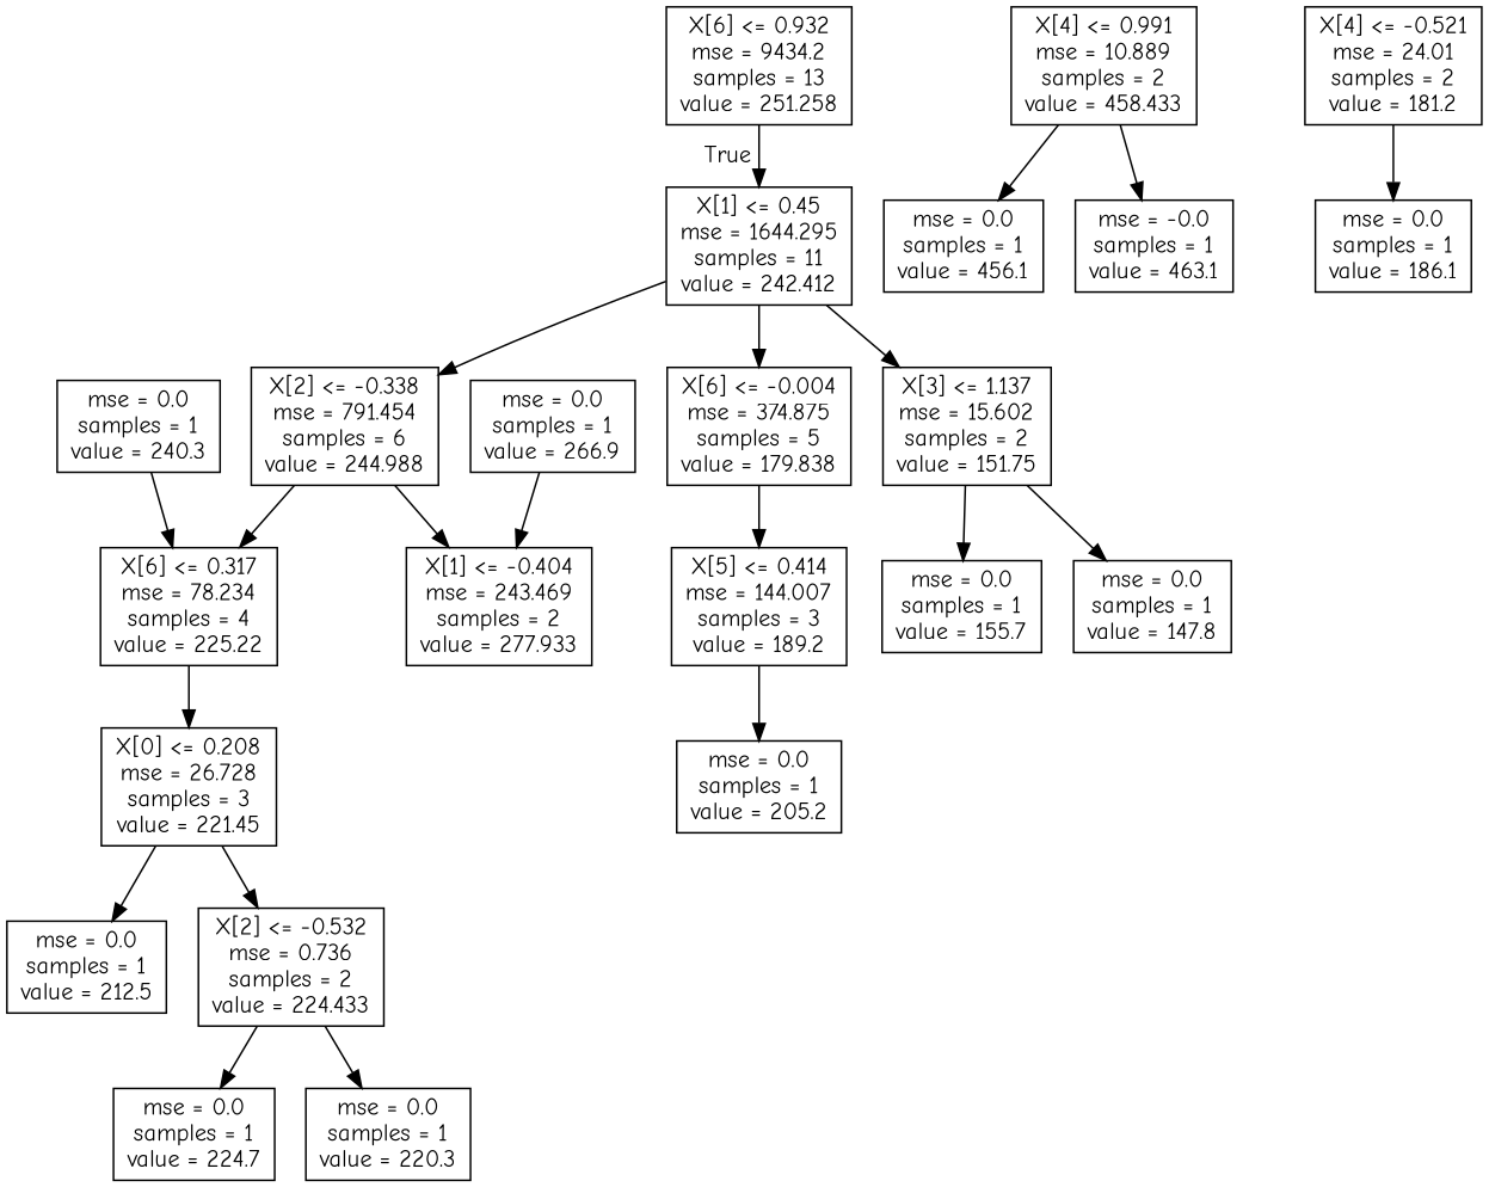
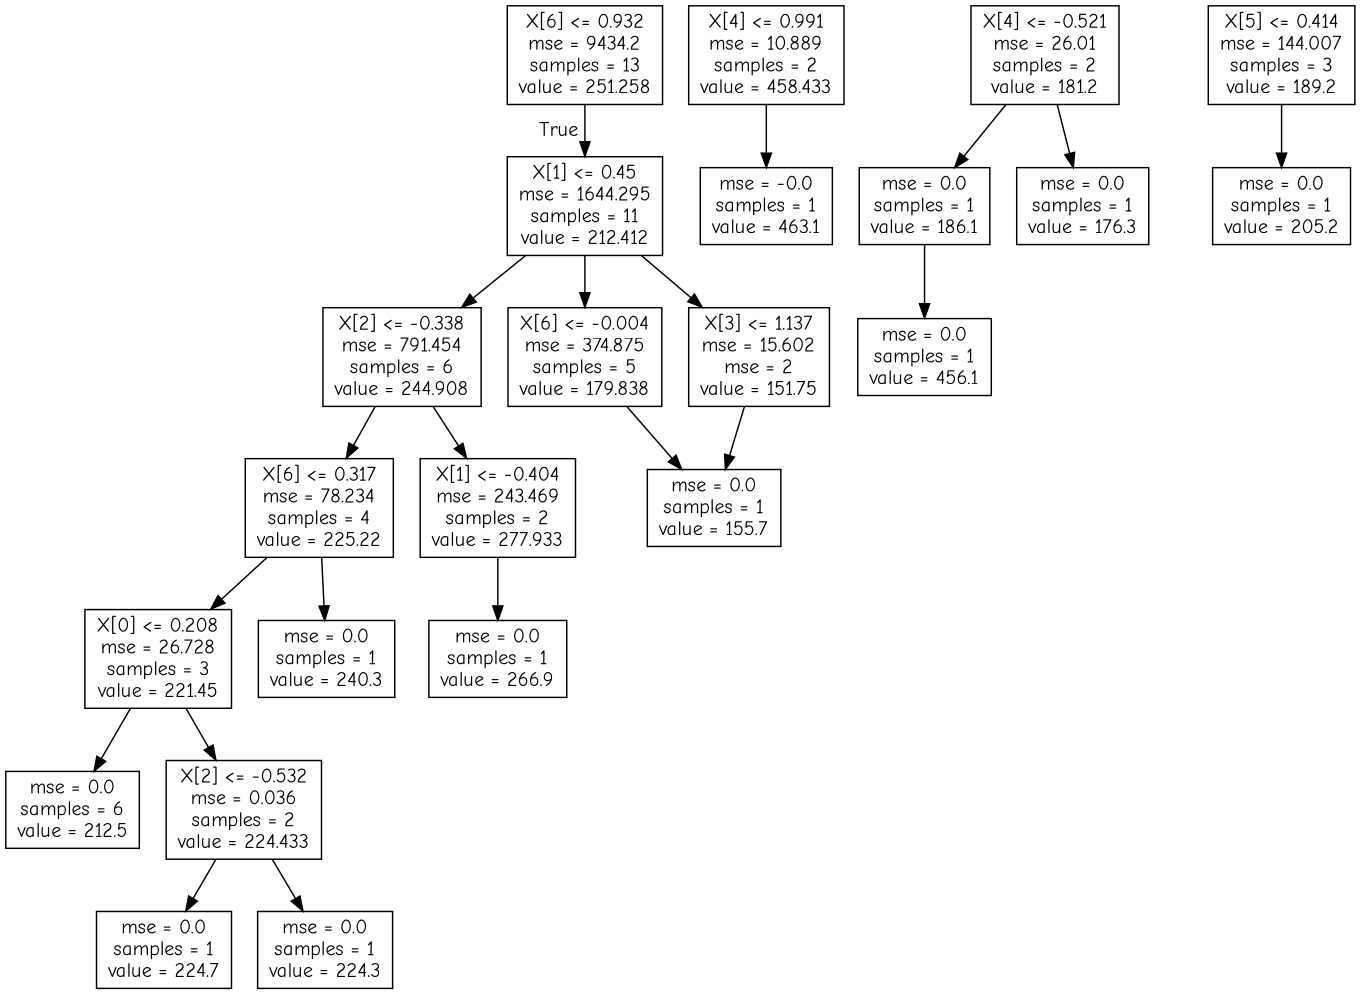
  digraph {
    fontname="Comic Neue"
    node [fontname="Comic Neue" shape=box]
    edge [fontname="Comic Neue"]
    n1 [label="X[6] <= 0.932\nmse = 9434.2\nsamples = 13\nvalue = 251.258"]
-   n2 [label="X[1] <= 0.45\nmse = 1644.295\nsamples = 11\nvalue = 242.412"]
-   n3 [label="X[2] <= -0.338\nmse = 791.454\nsamples = 6\nvalue = 244.988"]
+   n2 [label="X[1] <= 0.45\nmse = 1644.295\nsamples = 11\nvalue = 212.412"]
+   n3 [label="X[2] <= -0.338\nmse = 791.454\nsamples = 6\nvalue = 244.908"]
    n4 [label="X[6] <= -0.004\nmse = 374.875\nsamples = 5\nvalue = 179.838"]
-   n5 [label="X[3] <= 1.137\nmse = 15.602\nsamples = 2\nvalue = 151.75"]
+   n5 [label="X[3] <= 1.137\nmse = 15.602\nmse = 2\nvalue = 151.75"]
    n6 [label="X[4] <= 0.991\nmse = 10.889\nsamples = 2\nvalue = 458.433"]
    n7 [label="mse = 0.0\nsamples = 1\nvalue = 456.1"]
    n8 [label="mse = -0.0\nsamples = 1\nvalue = 463.1"]
    n9 [label="X[6] <= 0.317\nmse = 78.234\nsamples = 4\nvalue = 225.22"]
    n10 [label="X[1] <= -0.404\nmse = 243.469\nsamples = 2\nvalue = 277.933"]
    n11 [label="X[5] <= 0.414\nmse = 144.007\nsamples = 3\nvalue = 189.2"]
    n12 [label="X[0] <= 0.208\nmse = 26.728\nsamples = 3\nvalue = 221.45"]
    n13 [label="mse = 0.0\nsamples = 1\nvalue = 240.3"]
    n14 [label="mse = 0.0\nsamples = 1\nvalue = 266.9"]
-   n15 [label="mse = 0.0\nsamples = 1\nvalue = 212.5"]
-   n16 [label="X[2] <= -0.532\nmse = 0.736\nsamples = 2\nvalue = 224.433"]
+   n15 [label="mse = 0.0\nsamples = 6\nvalue = 212.5"]
+   n16 [label="X[2] <= -0.532\nmse = 0.036\nsamples = 2\nvalue = 224.433"]
    n17 [label="mse = 0.0\nsamples = 1\nvalue = 224.7"]
-   n18 [label="mse = 0.0\nsamples = 1\nvalue = 220.3"]
+   n18 [label="mse = 0.0\nsamples = 1\nvalue = 224.3"]
    n19 [label="mse = 0.0\nsamples = 1\nvalue = 205.2"]
    n20 [label="mse = 0.0\nsamples = 1\nvalue = 155.7"]
-   n21 [label="mse = 0.0\nsamples = 1\nvalue = 147.8"]
-   n22 [label="X[4] <= -0.521\nmse = 24.01\nsamples = 2\nvalue = 181.2"]
+   n22 [label="X[4] <= -0.521\nmse = 26.01\nsamples = 2\nvalue = 181.2"]
    n23 [label="mse = 0.0\nsamples = 1\nvalue = 186.1"]
+   n24 [label="mse = 0.0\nsamples = 1\nvalue = 176.3"]
    n1 -> n2 [headlabel=True labelangle=45 labeldistance=2.5]
    n2 -> n3
    n2 -> n4
    n2 -> n5
    n3 -> n9
    n3 -> n10
-   n4 -> n11
+   n4 -> n20
    n5 -> n20
-   n5 -> n21
-   n6 -> n7
+   n23 -> n7
    n6 -> n8
    n9 -> n12
-   n13 -> n9
-   n14 -> n10
+   n9 -> n13
+   n10 -> n14
    n11 -> n19
    n12 -> n15
    n12 -> n16
    n16 -> n17
    n16 -> n18
    n22 -> n23
+   n22 -> n24
  }
